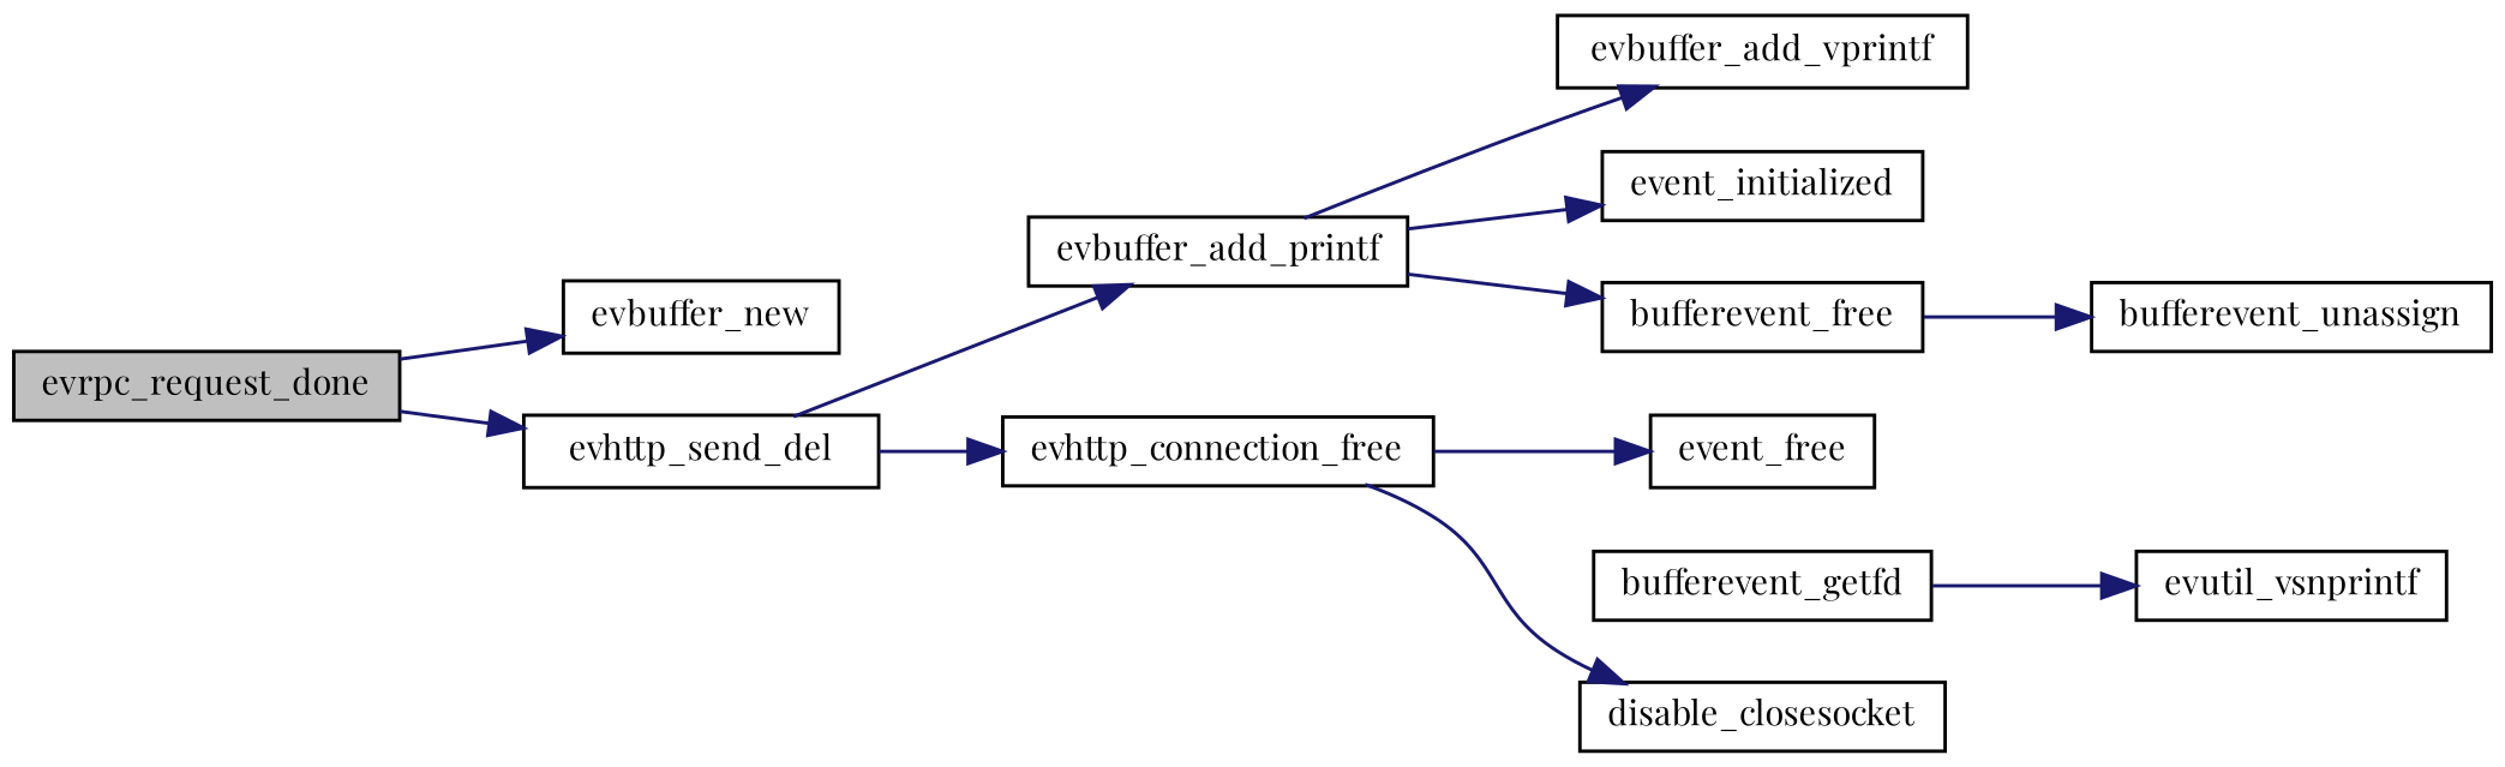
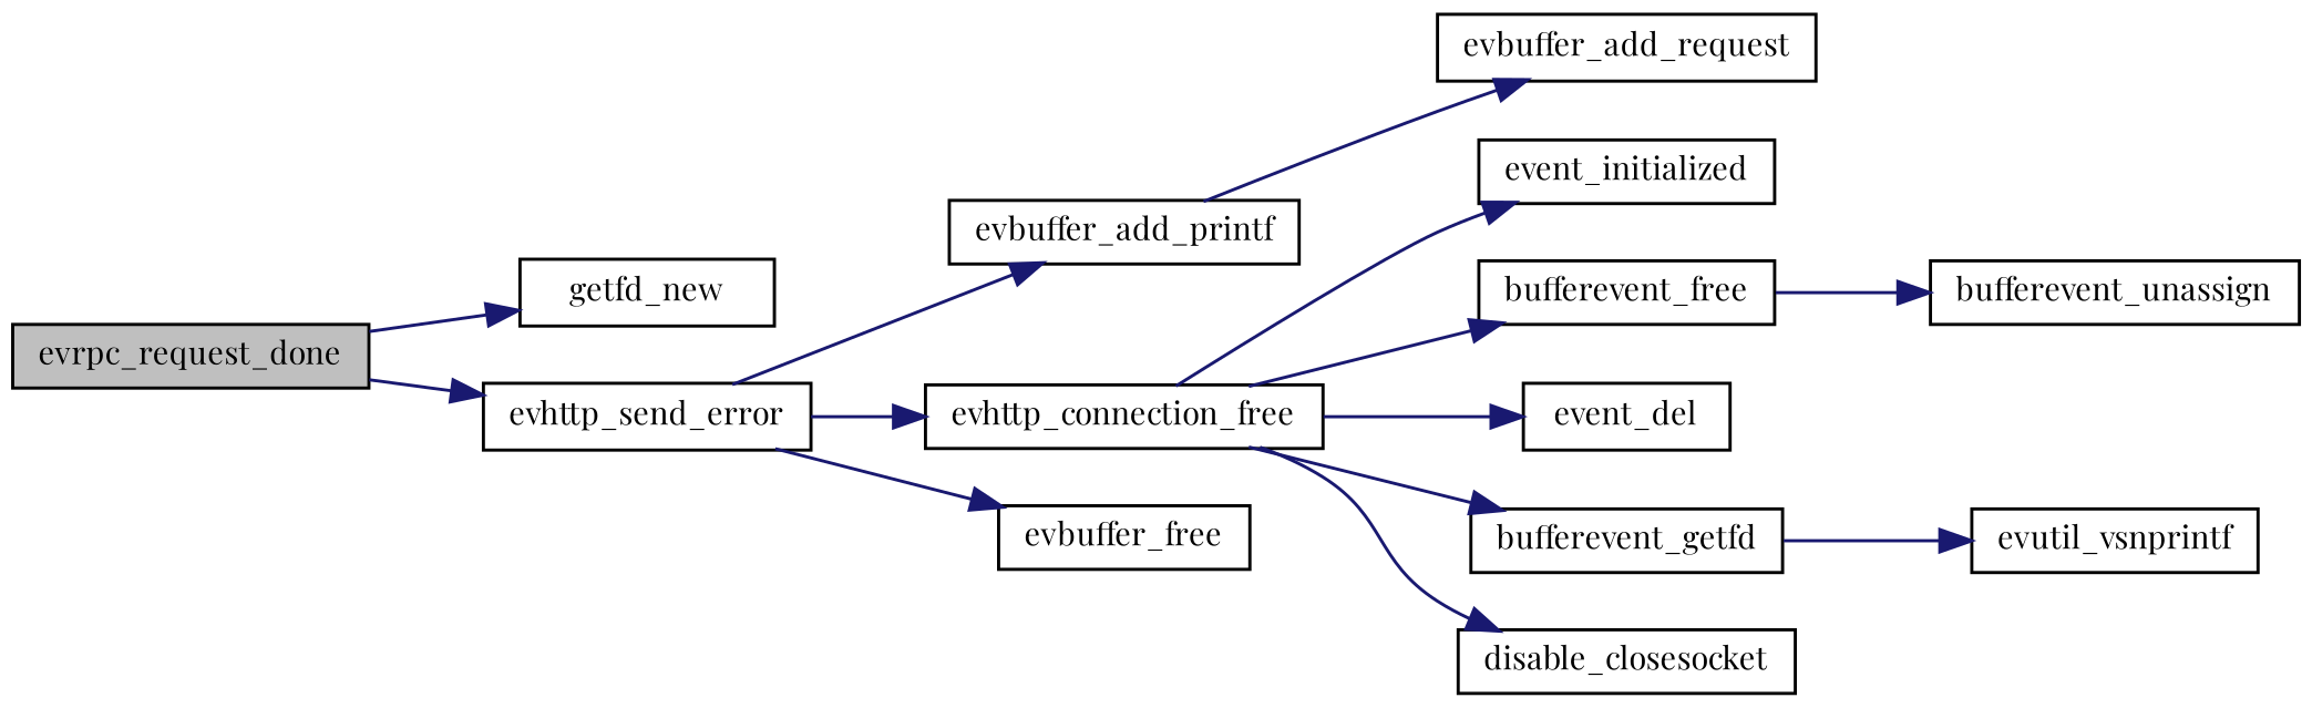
  digraph {
    fontname="Playfair Display"
    rankdir=LR
    node [color=black fillcolor=white fontname="Playfair Display" fontsize=10 shape=record style=filled]
    edge [color=midnightblue fontname="Playfair Display" fontsize=10 labelfontname=Helvetica labelfontsize=10 style=solid]
    n1 [fillcolor=grey75 fontcolor=black height=0.2 label=evrpc_request_done width=0.4]
-   n2 [height=0.2 label=evbuffer_new width=0.4]
-   n3 [height=0.2 label=evhttp_send_del width=0.4]
+   n2 [height=0.2 label=getfd_new width=0.4]
+   n3 [height=0.2 label=evhttp_send_error width=0.4]
    n4 [height=0.2 label=evhttp_connection_free width=0.4]
    n5 [height=0.2 label=evbuffer_add_printf width=0.4]
+   n6 [height=0.2 label=evbuffer_free width=0.4]
    n7 [height=0.2 label=event_initialized width=0.4]
-   n8 [height=0.2 label=event_free width=0.4]
+   n8 [height=0.2 label=event_del width=0.4]
    n9 [height=0.2 label=bufferevent_free width=0.4]
    n10 [height=0.2 label=bufferevent_getfd width=0.4]
    n11 [height=0.2 label=disable_closesocket width=0.4]
-   n12 [height=0.2 label=evbuffer_add_vprintf width=0.4]
+   n12 [height=0.2 label=evbuffer_add_request width=0.4]
    n13 [height=0.2 label=bufferevent_unassign width=0.4]
    n14 [height=0.2 label=evutil_vsnprintf width=0.4]
    n1 -> n2
    n1 -> n3
    n3 -> n4
    n3 -> n5
-   n5 -> n7
+   n3 -> n6
+   n4 -> n7
    n4 -> n8
-   n5 -> n9
+   n4 -> n9
+   n4 -> n10
    n4 -> n11
    n5 -> n12
    n9 -> n13
    n10 -> n14
  }
